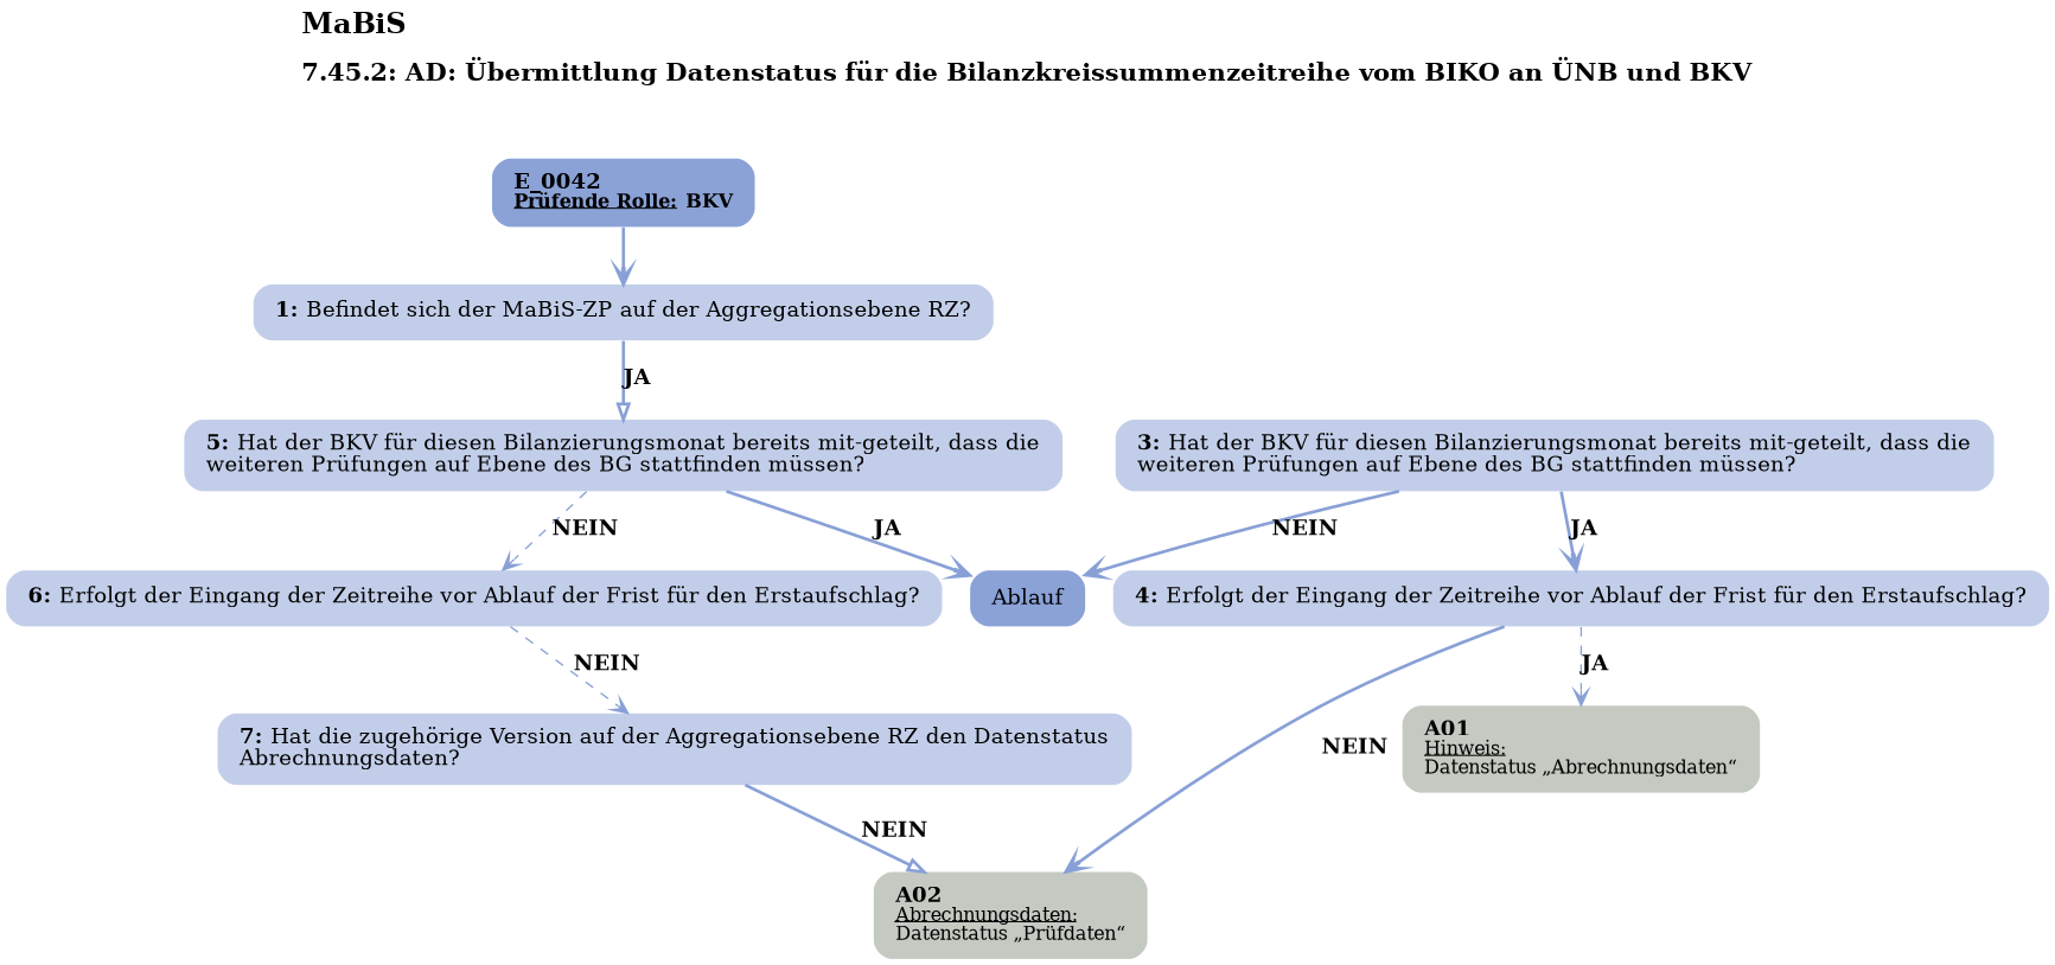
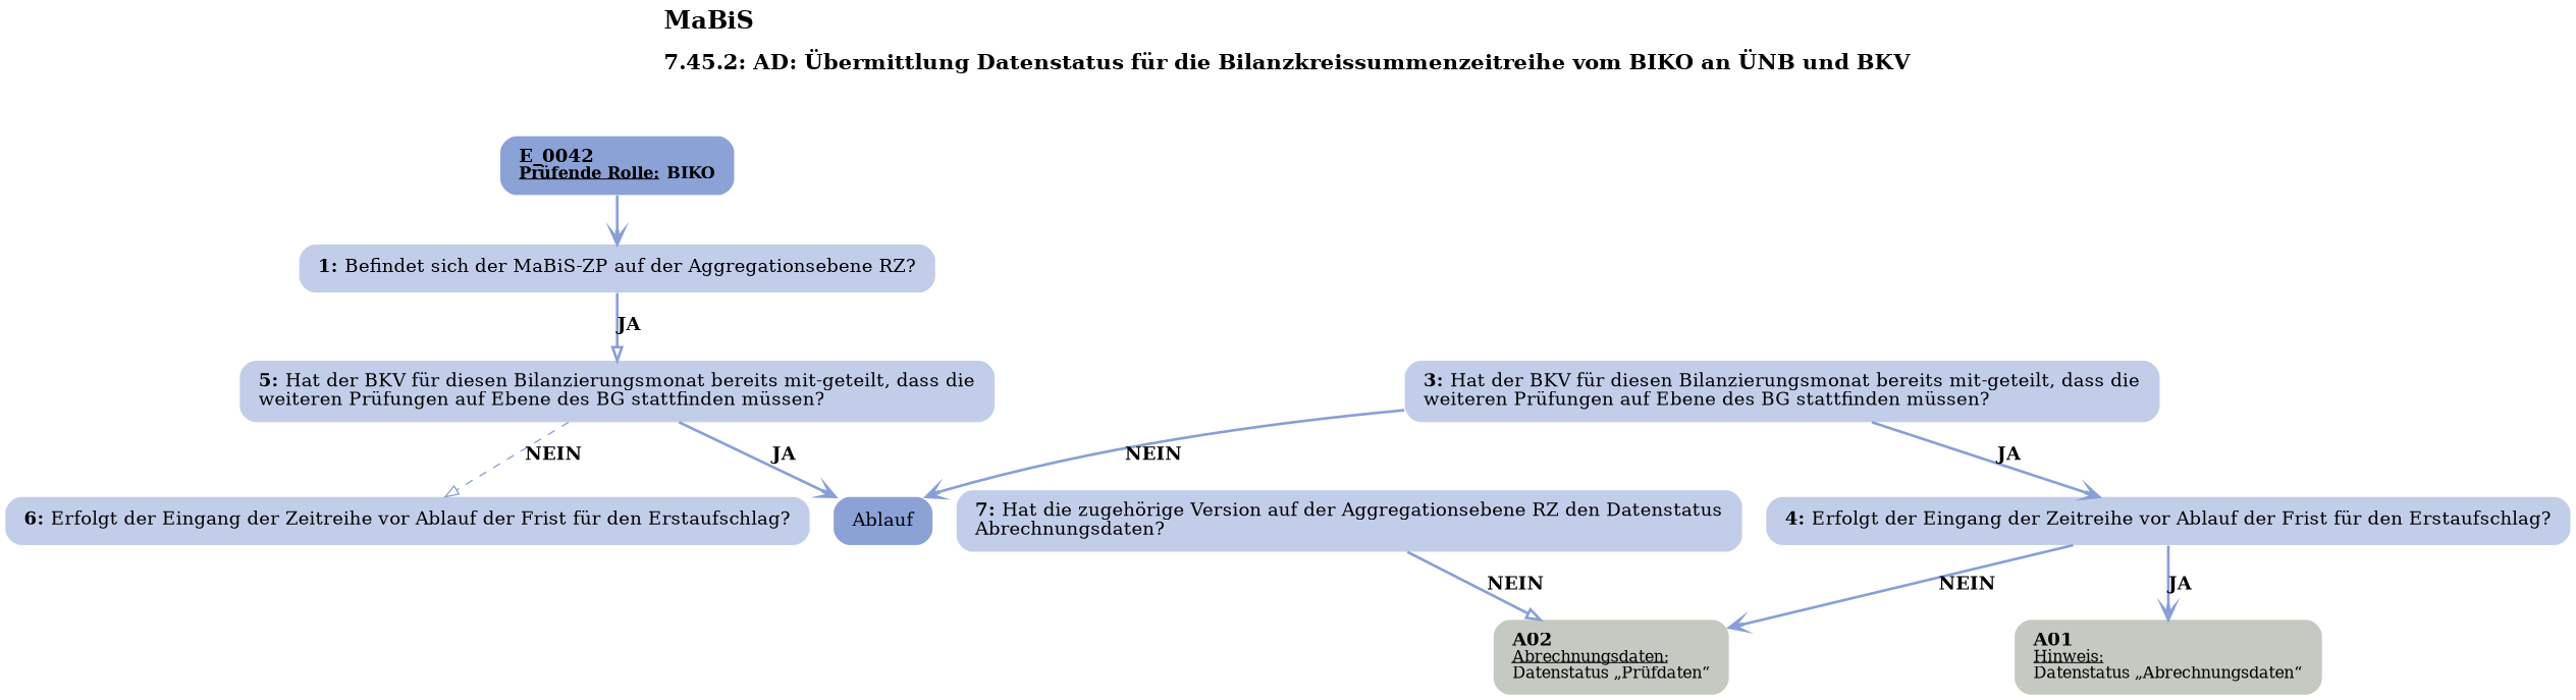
  digraph {
    concentrate=true
    fontname="DejaVu Serif"
    label=<<B><FONT POINT-SIZE="18">MaBiS</FONT></B><BR align="left"/><BR/><B><FONT POINT-SIZE="16">7.45.2: AD: Übermittlung Datenstatus für die Bilanzkreissummenzeitreihe vom BIKO an ÜNB und BKV</FONT></B><BR align="left"/><BR/><BR/><BR/>>
    labelloc=t
    pack=true
    packmode=array
    rankdir=TB
    node [fillcolor="#c2cee9" fontname="DejaVu Serif" margin="0.2,0.12" penwidth=0.0 shape=box style="filled,rounded"]
    edge [arrowhead=vee color="#88a0d6" fontname="DejaVu Serif" style=bold]
-   n1 [fillcolor="#8ba2d7" label=<<B>E_0042</B><BR align="left"/><FONT point-size="12"><B><U>Prüfende Rolle:</U> BKV</B></FONT><BR align="center"/>>]
+   n1 [fillcolor="#8ba2d7" label=<<B>E_0042</B><BR align="left"/><FONT point-size="12"><B><U>Prüfende Rolle:</U> BIKO</B></FONT><BR align="center"/>>]
    n2 [label=<<B>1: </B>Befindet sich der MaBiS-ZP auf der Aggregationsebene RZ?<BR align="left"/>>]
    n3 [label=<<B>5: </B>Hat der BKV für diesen Bilanzierungsmonat bereits mit-geteilt, dass die<BR align="left"/>weiteren Prüfungen auf Ebene des BG stattfinden müssen?<BR align="left"/>>]
    n4 [fillcolor="#8ba2d7" label=Ablauf]
    n5 [label=<<B>6: </B>Erfolgt der Eingang der Zeitreihe vor Ablauf der Frist für den Erstaufschlag?<BR align="left"/>>]
    n6 [label=<<B>3: </B>Hat der BKV für diesen Bilanzierungsmonat bereits mit-geteilt, dass die<BR align="left"/>weiteren Prüfungen auf Ebene des BG stattfinden müssen?<BR align="left"/>>]
    n7 [label=<<B>4: </B>Erfolgt der Eingang der Zeitreihe vor Ablauf der Frist für den Erstaufschlag?<BR align="left"/>>]
    n8 [fillcolor="#c4cac1" label=<<B>A01</B><BR align="left"/><FONT point-size="12"><U>Hinweis:</U><BR align="left"/>Datenstatus „Abrechnungsdaten“<BR align="left"/></FONT>>]
    n9 [fillcolor="#c4cac1" label=<<B>A02</B><BR align="left"/><FONT point-size="12"><U>Abrechnungsdaten:</U><BR align="left"/>Datenstatus „Prüfdaten“<BR align="left"/></FONT>>]
    n10 [label=<<B>7: </B>Hat die zugehörige Version auf der Aggregationsebene RZ den Datenstatus<BR align="left"/>Abrechnungsdaten?<BR align="left"/>>]
    n1 -> n2
    n2 -> n3 [arrowhead=onormal label=<<B>JA</B>>]
    n3 -> n4 [label=<<B>JA</B>>]
-   n3 -> n5 [label=<<B>NEIN</B>> style=dashed]
-   n5 -> n10 [label=<<B>NEIN</B>> style=dashed]
+   n3 -> n5 [arrowhead=onormal label=<<B>NEIN</B>> style=dashed]
    n6 -> n4 [label=<<B>NEIN</B>>]
    n6 -> n7 [label=<<B>JA</B>>]
-   n7 -> n8 [label=<<B>JA</B>> style=dashed]
+   n7 -> n8 [label=<<B>JA</B>>]
    n7 -> n9 [label=<<B>NEIN</B>>]
    n10 -> n9 [arrowhead=onormal label=<<B>NEIN</B>>]
  }
